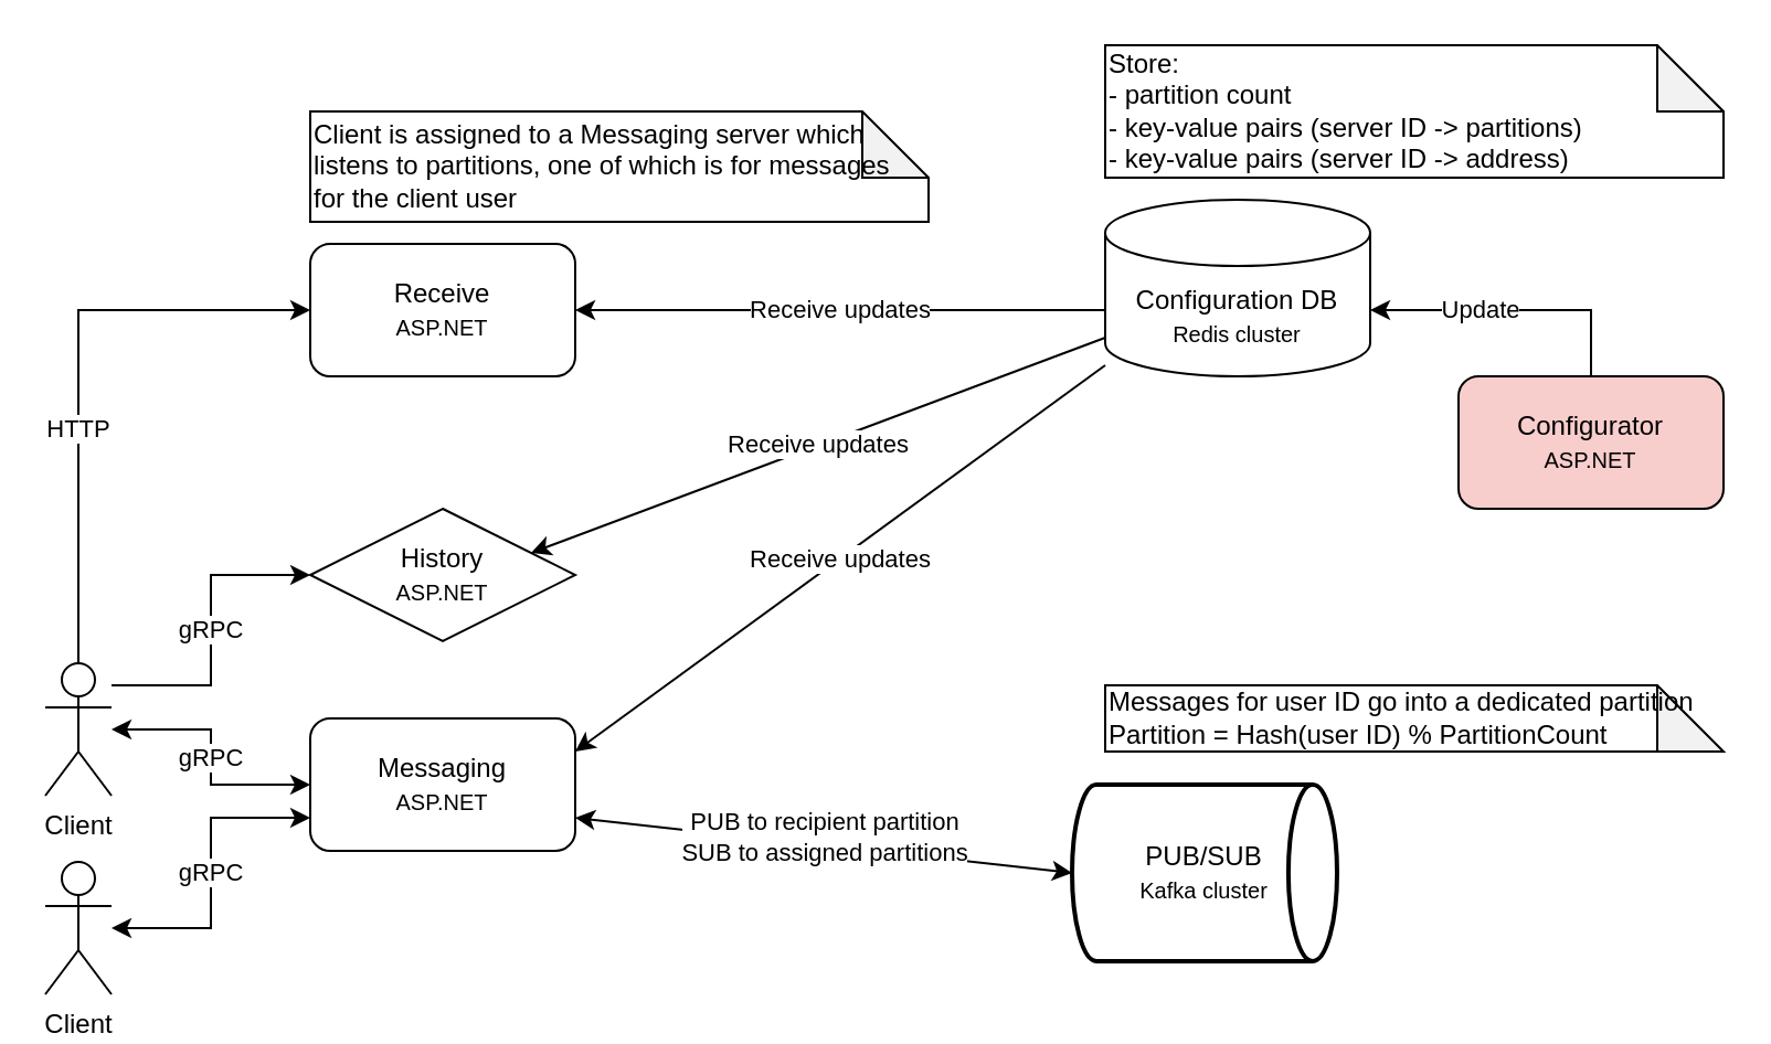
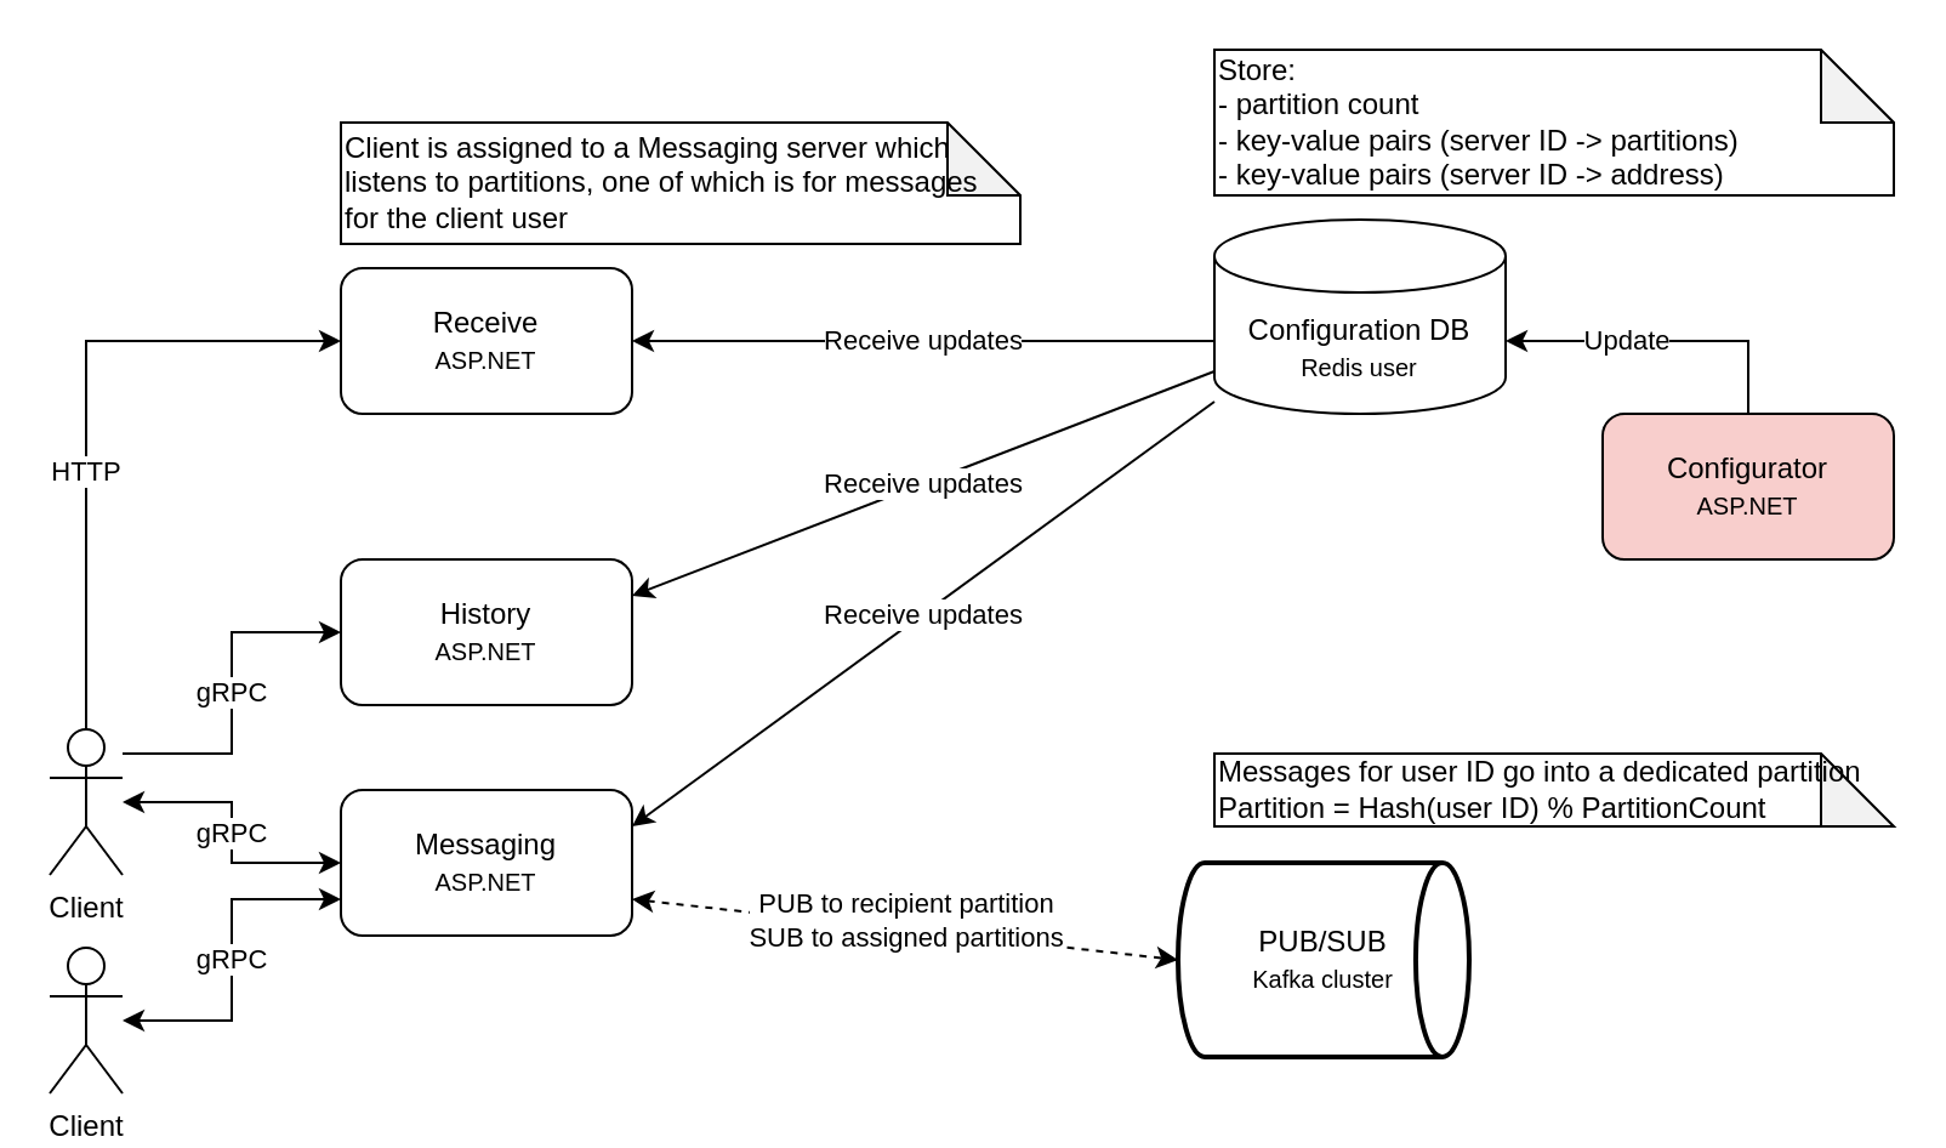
  <mxCell id="0" />
  <mxCell id="1" parent="0" />
  <mxCell id="2" value="gRPC" style="edgeStyle=orthogonalEdgeStyle;rounded=0;orthogonalLoop=1;jettySize=auto;html=1;entryX=0;entryY=0.5;entryDx=0;entryDy=0;startArrow=classic;startFill=1;" parent="1" source="5" target="9" edge="1"><mxGeometry relative="1" as="geometry" /></mxCell>
  <mxCell id="3" value="HTTP" style="edgeStyle=orthogonalEdgeStyle;rounded=0;orthogonalLoop=1;jettySize=auto;html=1;entryX=0;entryY=0.5;entryDx=0;entryDy=0;" parent="1" source="5" target="12" edge="1"><mxGeometry x="-0.2" relative="1" as="geometry"><Array as="points"><mxPoint x="35" y="140" /></Array><mxPoint as="offset" /></mxGeometry></mxCell>
  <mxCell id="4" value="gRPC" style="edgeStyle=orthogonalEdgeStyle;rounded=0;orthogonalLoop=1;jettySize=auto;html=1;entryX=0;entryY=0.5;entryDx=0;entryDy=0;" parent="1" source="5" target="20" edge="1"><mxGeometry relative="1" as="geometry"><Array as="points"><mxPoint x="95" y="310" /><mxPoint x="95" y="260" /></Array></mxGeometry></mxCell>
  <mxCell id="5" value="Client" style="shape=umlActor;verticalLabelPosition=bottom;verticalAlign=top;html=1;outlineConnect=0;" parent="1" vertex="1"><mxGeometry x="20" y="300" width="30" height="60" as="geometry" /></mxCell>
  <mxCell id="6" value="gRPC" style="edgeStyle=orthogonalEdgeStyle;rounded=0;orthogonalLoop=1;jettySize=auto;html=1;entryX=0;entryY=0.75;entryDx=0;entryDy=0;startArrow=classic;startFill=1;" parent="1" source="7" target="9" edge="1"><mxGeometry relative="1" as="geometry" /></mxCell>
  <mxCell id="7" value="Client" style="shape=umlActor;verticalLabelPosition=bottom;verticalAlign=top;html=1;outlineConnect=0;" parent="1" vertex="1"><mxGeometry x="20" y="390" width="30" height="60" as="geometry" /></mxCell>
- <mxCell id="8" value="PUB to recipient partition&lt;br&gt;&lt;div&gt;SUB to assigned partitions&lt;/div&gt;" style="rounded=0;orthogonalLoop=1;jettySize=auto;html=1;entryX=0;entryY=0.5;entryDx=0;entryDy=0;entryPerimeter=0;startArrow=classic;startFill=1;exitX=1;exitY=0.75;exitDx=0;exitDy=0;" parent="1" source="9" target="10" edge="1"><mxGeometry x="-0.004" y="2" relative="1" as="geometry"><mxPoint y="-1" as="offset" /></mxGeometry></mxCell>
+ <mxCell id="8" value="PUB to recipient partition&lt;br&gt;&lt;div&gt;SUB to assigned partitions&lt;/div&gt;" style="rounded=0;orthogonalLoop=1;jettySize=auto;html=1;entryX=0;entryY=0.5;entryDx=0;entryDy=0;entryPerimeter=0;startArrow=classic;startFill=1;exitX=1;exitY=0.75;exitDx=0;exitDy=0;dashed=1;" parent="1" source="9" target="10" edge="1"><mxGeometry x="-0.004" y="2" relative="1" as="geometry"><mxPoint y="-1" as="offset" /></mxGeometry></mxCell>
  <mxCell id="9" value="&lt;font style=&quot;font-size: 12px&quot;&gt;Messaging&lt;/font&gt;&lt;br&gt;&lt;font style=&quot;font-size: 10px&quot;&gt;ASP.NET&lt;/font&gt;" style="rounded=1;whiteSpace=wrap;html=1;" parent="1" vertex="1"><mxGeometry x="140" y="325" width="120" height="60" as="geometry" /></mxCell>
  <mxCell id="10" value="PUB/SUB&lt;br&gt;&lt;font style=&quot;font-size: 10px&quot;&gt;Kafka cluster&lt;/font&gt;" style="strokeWidth=2;html=1;shape=mxgraph.flowchart.direct_data;whiteSpace=wrap;" parent="1" vertex="1"><mxGeometry x="485" y="355" width="120" height="80" as="geometry" /></mxCell>
  <mxCell id="11" value="Receive updates" style="edgeStyle=orthogonalEdgeStyle;rounded=0;orthogonalLoop=1;jettySize=auto;html=1;entryX=0;entryY=0.5;entryDx=0;entryDy=0;entryPerimeter=0;exitX=1;exitY=0.5;exitDx=0;exitDy=0;startArrow=classic;startFill=1;endArrow=none;endFill=0;" parent="1" source="12" edge="1"><mxGeometry relative="1" as="geometry"><Array as="points"><mxPoint x="380" y="140" /><mxPoint x="380" y="140" /></Array><mxPoint as="offset" /><mxPoint x="500" y="140" as="targetPoint" /></mxGeometry></mxCell>
  <mxCell id="12" value="&lt;font style=&quot;font-size: 12px&quot;&gt;Receive&lt;/font&gt;&lt;br&gt;&lt;font style=&quot;font-size: 10px&quot;&gt;ASP.NET&lt;/font&gt;" style="rounded=1;whiteSpace=wrap;html=1;" parent="1" vertex="1"><mxGeometry x="140" y="110" width="120" height="60" as="geometry" /></mxCell>
  <mxCell id="13" value="Update" style="edgeStyle=orthogonalEdgeStyle;rounded=0;orthogonalLoop=1;jettySize=auto;html=1;entryX=1;entryY=0.5;entryDx=0;entryDy=0;entryPerimeter=0;exitX=0.5;exitY=0;exitDx=0;exitDy=0;" parent="1" source="14" edge="1"><mxGeometry x="0.231" relative="1" as="geometry"><mxPoint as="offset" /><mxPoint x="620" y="140" as="targetPoint" /><Array as="points"><mxPoint x="720" y="140" /></Array></mxGeometry></mxCell>
  <mxCell id="14" value="Configurator&lt;br&gt;&lt;font style=&quot;font-size: 10px&quot;&gt;ASP.NET&lt;/font&gt;" style="rounded=1;whiteSpace=wrap;html=1;fillColor=#f8cecc;" parent="1" vertex="1"><mxGeometry x="660" y="170" width="120" height="60" as="geometry" /></mxCell>
  <mxCell id="15" value="Receive updates" style="endArrow=classic;html=1;exitX=0;exitY=1;exitDx=0;exitDy=-15;entryX=1;entryY=0.25;entryDx=0;entryDy=0;exitPerimeter=0;" parent="1" target="9" edge="1"><mxGeometry width="50" height="50" relative="1" as="geometry"><mxPoint x="500" y="165" as="sourcePoint" /><mxPoint x="180" y="260" as="targetPoint" /></mxGeometry></mxCell>
- <mxCell id="16" value="Configuration DB&lt;br&gt;&lt;font style=&quot;font-size: 10px&quot;&gt;Redis cluster&lt;/font&gt;" style="shape=cylinder3;whiteSpace=wrap;html=1;boundedLbl=1;backgroundOutline=1;size=15;" parent="1" vertex="1"><mxGeometry x="500" y="90" width="120" height="80" as="geometry" /></mxCell>
+ <mxCell id="16" value="Configuration DB&lt;br&gt;&lt;font style=&quot;font-size: 10px&quot;&gt;Redis user&lt;/font&gt;" style="shape=cylinder3;whiteSpace=wrap;html=1;boundedLbl=1;backgroundOutline=1;size=15;" parent="1" vertex="1"><mxGeometry x="500" y="90" width="120" height="80" as="geometry" /></mxCell>
  <mxCell id="17" value="Messages for user ID go into a dedicated partition&lt;br&gt;Partition = Hash(user ID) % PartitionCount" style="shape=note;whiteSpace=wrap;html=1;backgroundOutline=1;darkOpacity=0.05;align=left;" parent="1" vertex="1"><mxGeometry x="500" y="310" width="280" height="30" as="geometry" /></mxCell>
  <mxCell id="18" value="Store:&lt;br&gt;- partition count&lt;br&gt;- key-value pairs&amp;nbsp;(server ID -&amp;gt; partitions)&lt;br&gt;- key-value pairs&amp;nbsp;(server ID -&amp;gt; address)" style="shape=note;whiteSpace=wrap;html=1;backgroundOutline=1;darkOpacity=0.05;align=left;" parent="1" vertex="1"><mxGeometry x="500" y="20" width="280" height="60" as="geometry" /></mxCell>
  <mxCell id="19" value="Client is assigned to a Messaging server which listens to partitions, one of which is for messages for the client user" style="shape=note;whiteSpace=wrap;html=1;backgroundOutline=1;darkOpacity=0.05;align=left;" parent="1" vertex="1"><mxGeometry x="140" y="50" width="280" height="50" as="geometry" /></mxCell>
- <mxCell id="20" value="&lt;font style=&quot;font-size: 12px&quot;&gt;History&lt;/font&gt;&lt;br&gt;&lt;font style=&quot;font-size: 10px&quot;&gt;ASP.NET&lt;/font&gt;" style="rhombus;whiteSpace=wrap;html=1;" parent="1" vertex="1"><mxGeometry x="140" y="230" width="120" height="60" as="geometry" /></mxCell>
+ <mxCell id="20" value="&lt;font style=&quot;font-size: 12px&quot;&gt;History&lt;/font&gt;&lt;br&gt;&lt;font style=&quot;font-size: 10px&quot;&gt;ASP.NET&lt;/font&gt;" style="rounded=1;whiteSpace=wrap;html=1;" parent="1" vertex="1"><mxGeometry x="140" y="230" width="120" height="60" as="geometry" /></mxCell>
  <mxCell id="21" value="Receive updates" style="endArrow=classic;html=1;exitX=0;exitY=0;exitDx=0;exitDy=52.5;entryX=1;entryY=0.25;entryDx=0;entryDy=0;exitPerimeter=0;" parent="1" target="20" edge="1"><mxGeometry width="50" height="50" relative="1" as="geometry"><mxPoint x="500" y="152.5" as="sourcePoint" /><mxPoint x="270" y="365" as="targetPoint" /></mxGeometry></mxCell>
